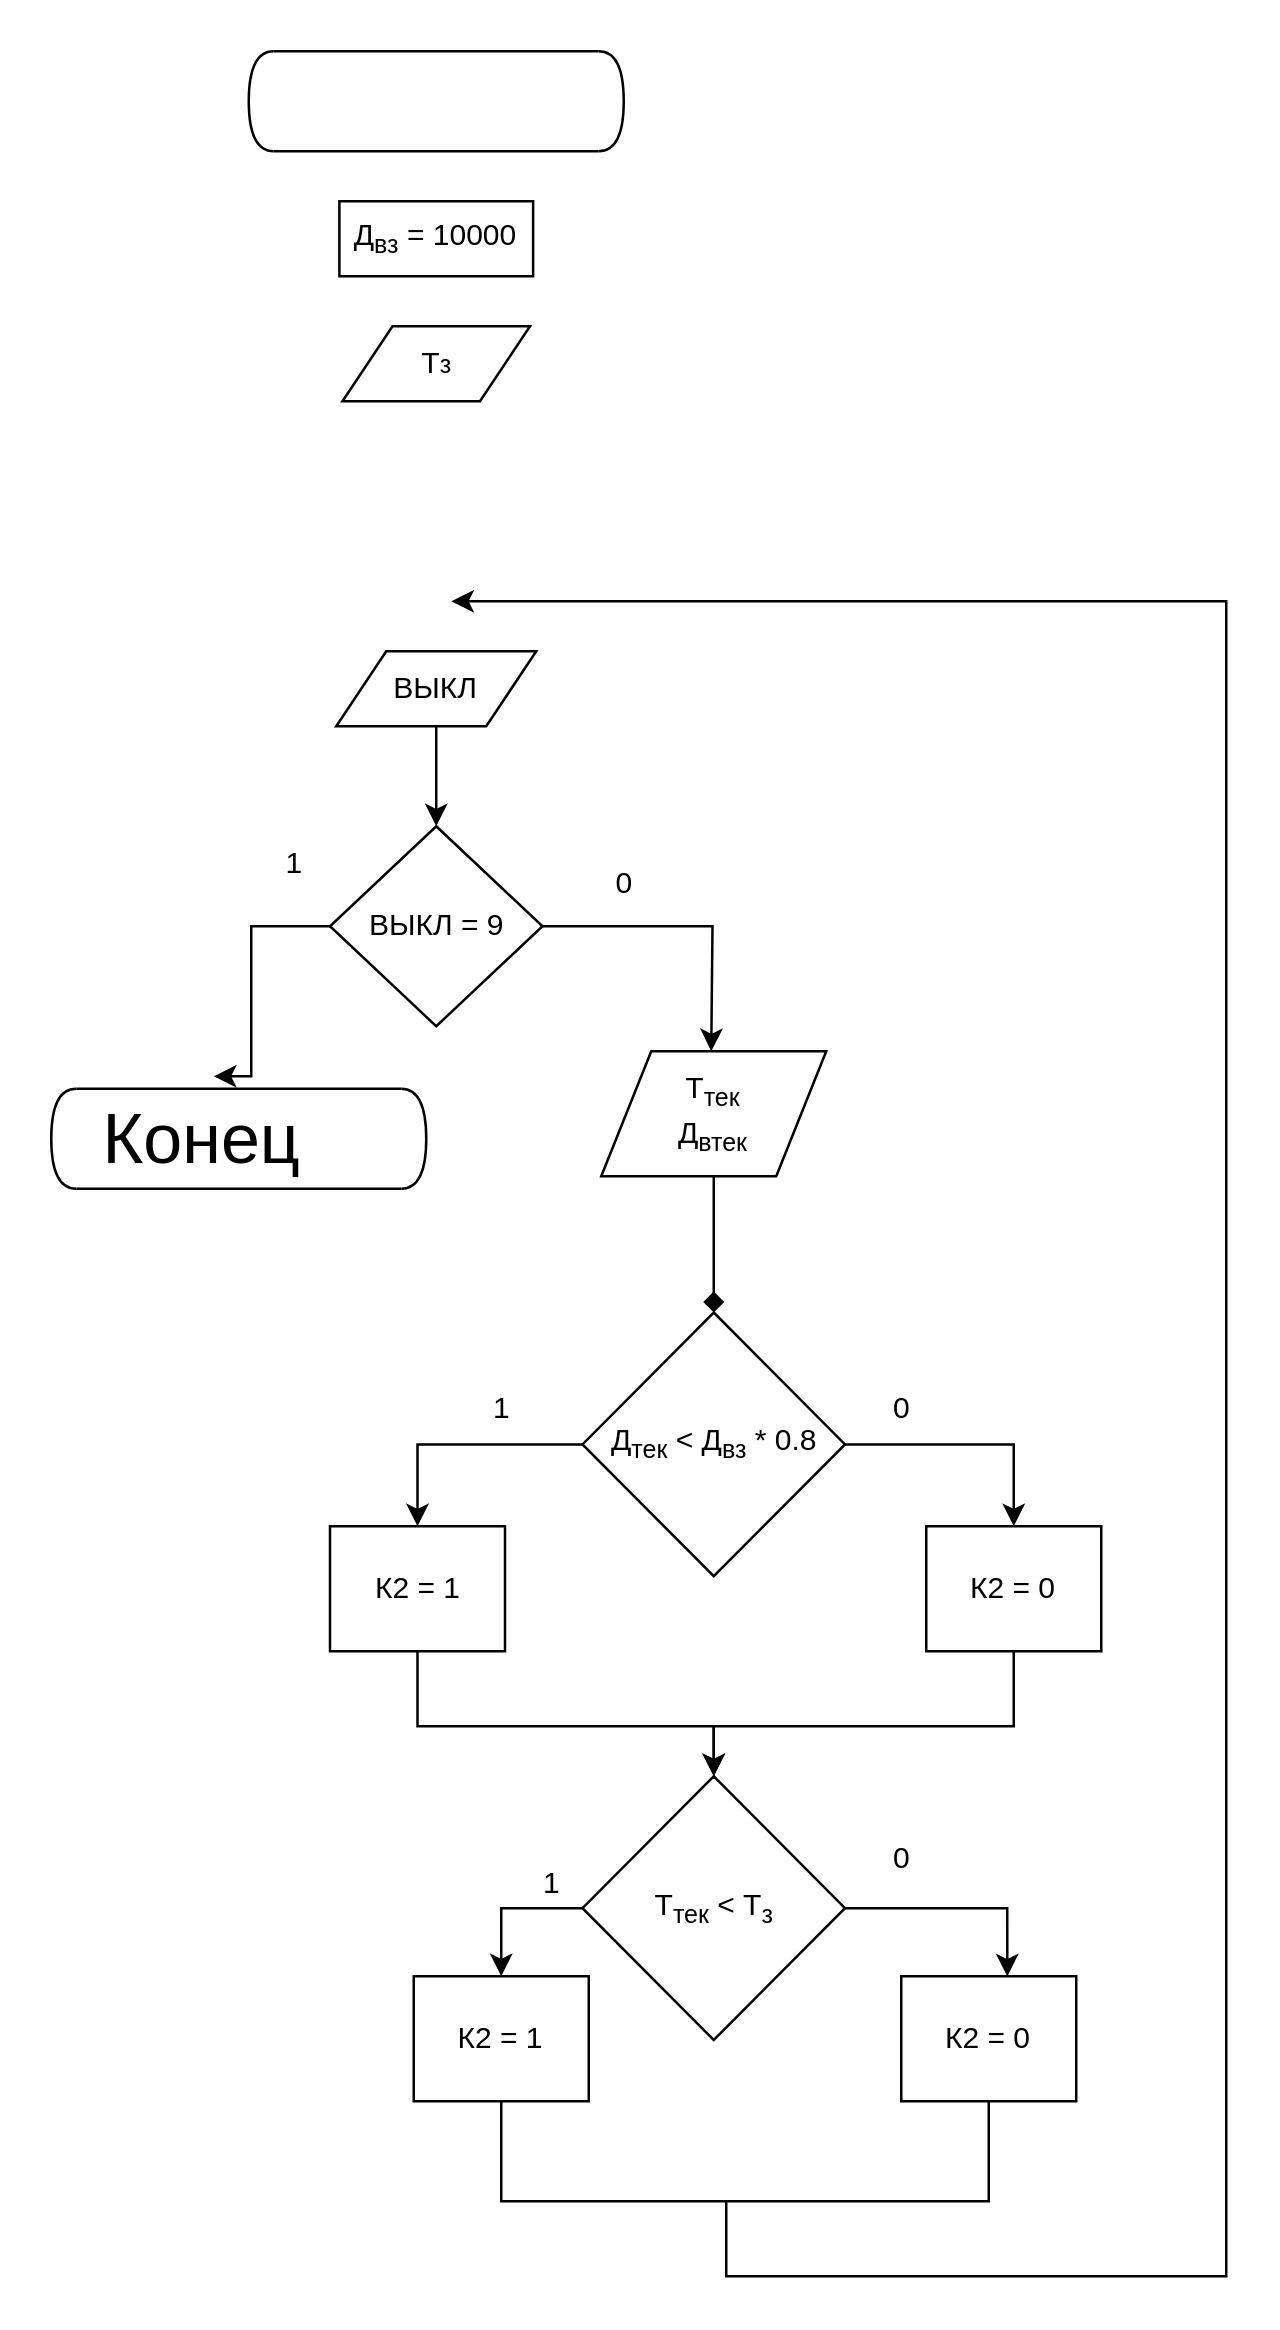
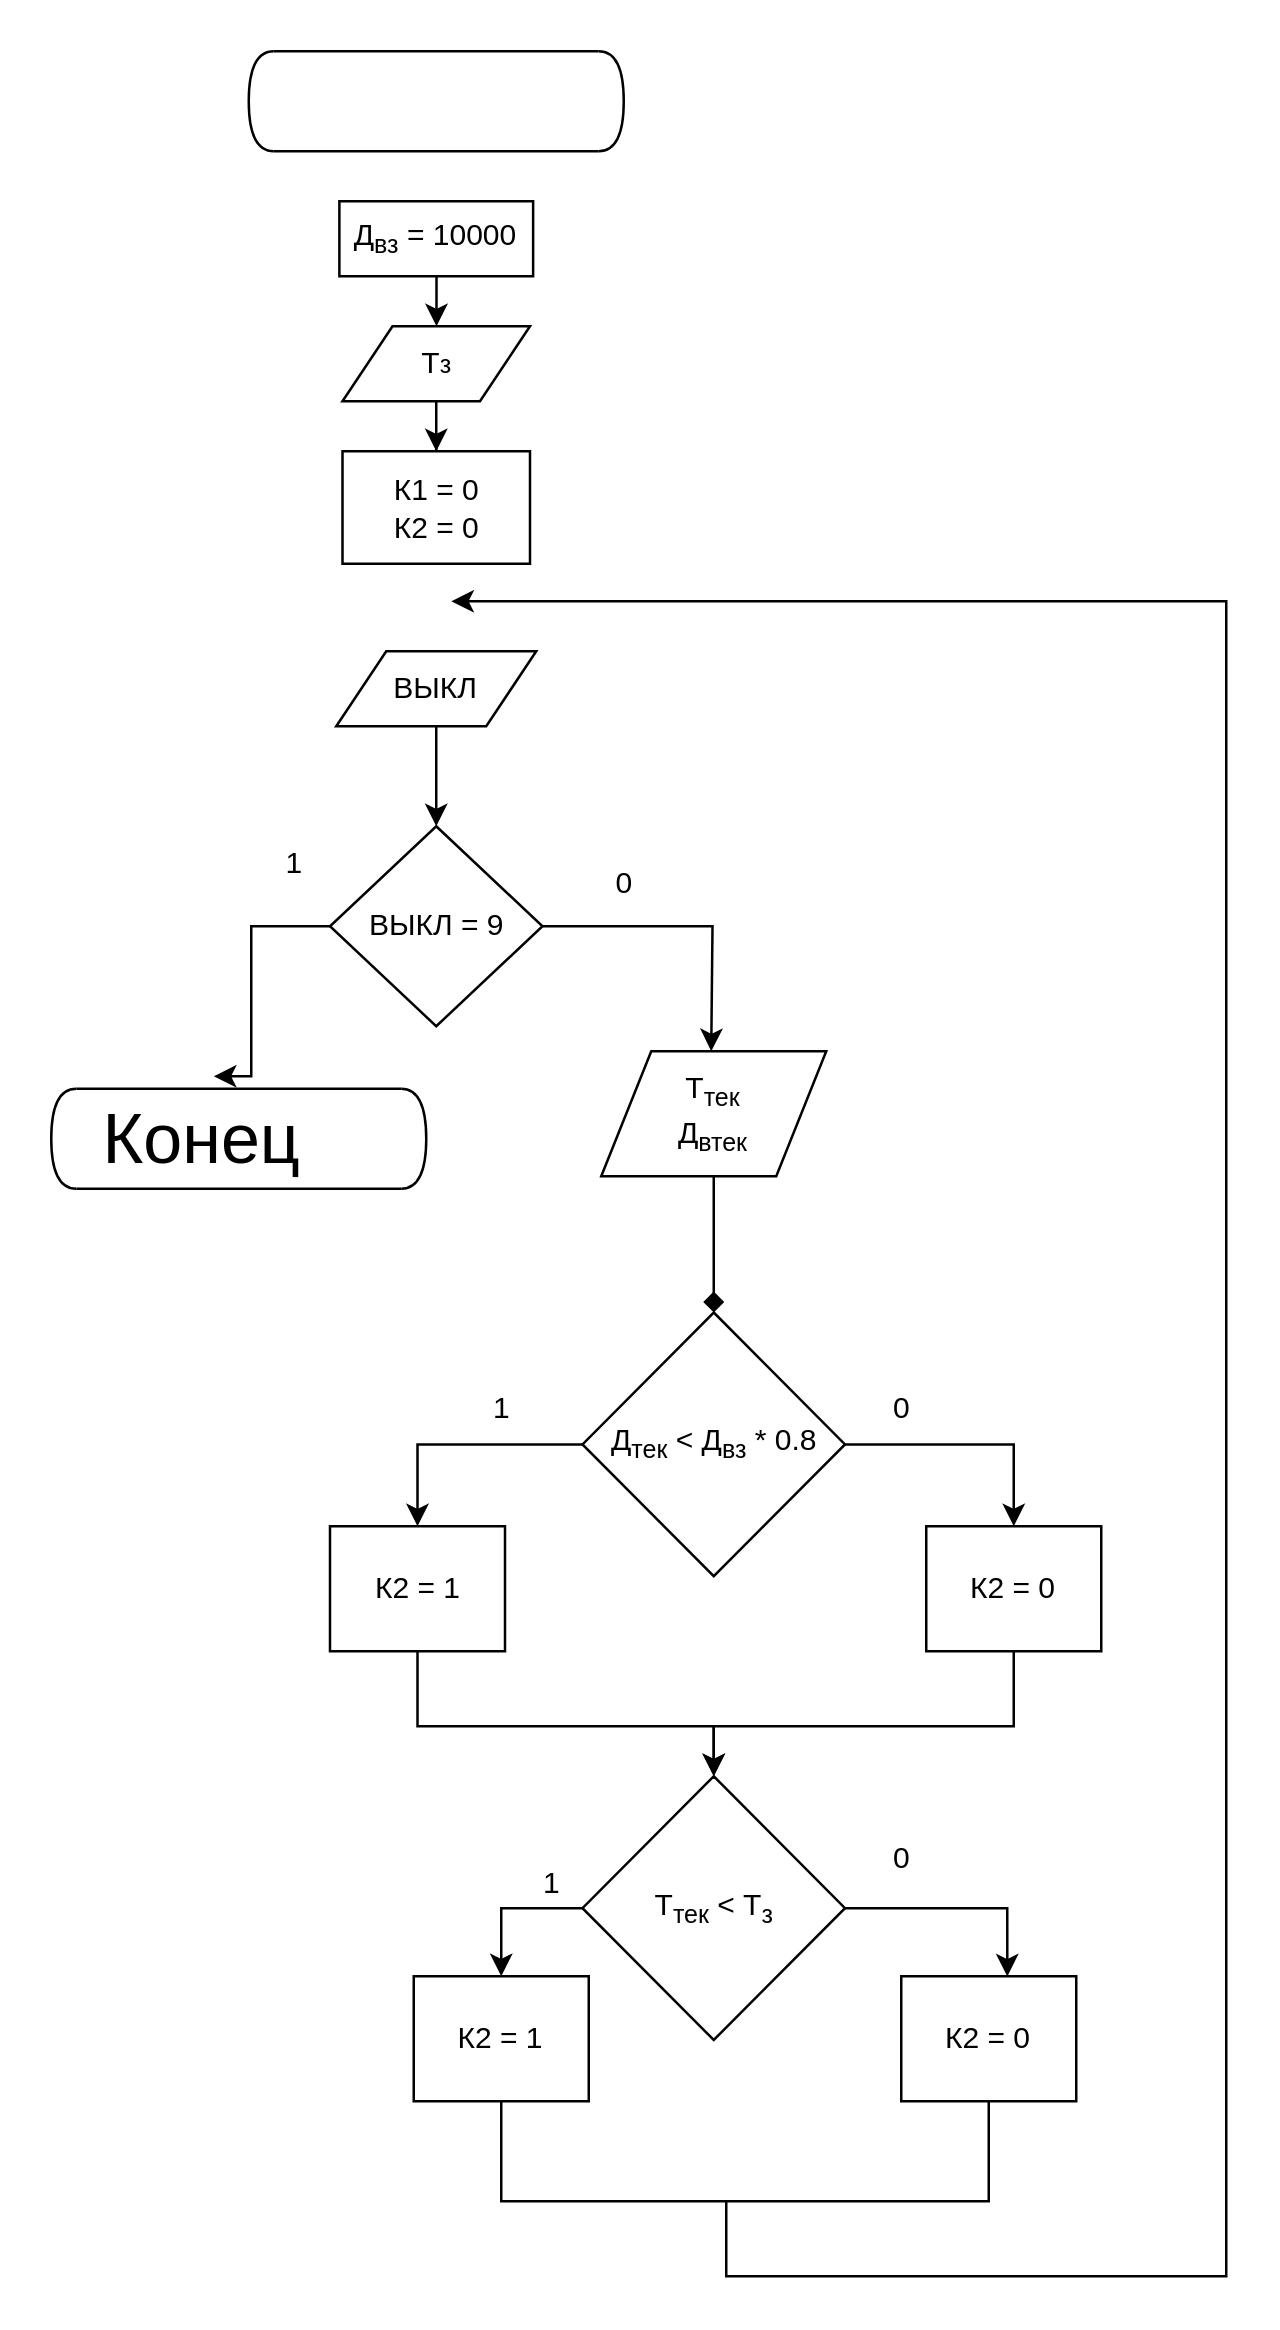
  <mxCell id="0" />
  <mxCell id="1" parent="0" />
  <mxCell id="2" value="" style="endArrow=none;html=1;rounded=0;" parent="1" edge="1"><mxGeometry width="50" height="50" relative="1" as="geometry"><mxPoint x="109" y="20" as="sourcePoint" /><mxPoint x="239" y="20" as="targetPoint" /></mxGeometry></mxCell>
  <mxCell id="3" value="" style="endArrow=none;html=1;rounded=0;" parent="1" edge="1"><mxGeometry width="50" height="50" relative="1" as="geometry"><mxPoint x="109" y="60" as="sourcePoint" /><mxPoint x="239" y="60" as="targetPoint" /><Array as="points"><mxPoint x="169" y="60" /></Array></mxGeometry></mxCell>
  <mxCell id="4" value="" style="endArrow=none;html=1;rounded=0;edgeStyle=orthogonalEdgeStyle;curved=1;" parent="1" edge="1"><mxGeometry width="50" height="50" relative="1" as="geometry"><mxPoint x="239" y="60" as="sourcePoint" /><mxPoint x="239" y="20" as="targetPoint" /><Array as="points"><mxPoint x="249" y="60" /><mxPoint x="249" y="20" /></Array></mxGeometry></mxCell>
  <mxCell id="5" value="" style="endArrow=none;html=1;rounded=0;edgeStyle=orthogonalEdgeStyle;curved=1;" parent="1" edge="1"><mxGeometry width="50" height="50" relative="1" as="geometry"><mxPoint x="109" y="60" as="sourcePoint" /><mxPoint x="109" y="20" as="targetPoint" /><Array as="points"><mxPoint x="99" y="60" /><mxPoint x="99" y="20" /></Array></mxGeometry></mxCell>
+ <mxCell id="6" value="" style="edgeStyle=orthogonalEdgeStyle;rounded=0;orthogonalLoop=1;jettySize=auto;html=1;" edge="1" parent="1" source="7" target="36"><mxGeometry relative="1" as="geometry" /></mxCell>
  <mxCell id="7" value="&lt;div&gt;&lt;span style=&quot;background-color: transparent; color: light-dark(rgb(0, 0, 0), rgb(255, 255, 255));&quot;&gt;Д&lt;/span&gt;&lt;sub style=&quot;background-color: transparent; color: light-dark(rgb(0, 0, 0), rgb(255, 255, 255));&quot;&gt;вз&lt;/sub&gt;&lt;span style=&quot;background-color: transparent; color: light-dark(rgb(0, 0, 0), rgb(255, 255, 255));&quot;&gt; = 10000&lt;/span&gt;&lt;/div&gt;" style="rounded=0;whiteSpace=wrap;html=1;" parent="1" vertex="1"><mxGeometry x="135.25" y="80" width="77.5" height="30" as="geometry" /></mxCell>
  <mxCell id="8" value="" style="edgeStyle=orthogonalEdgeStyle;rounded=0;orthogonalLoop=1;jettySize=auto;html=1;" parent="1" source="9" target="11" edge="1"><mxGeometry relative="1" as="geometry" /></mxCell>
  <mxCell id="9" value="ВЫКЛ" style="shape=parallelogram;perimeter=parallelogramPerimeter;whiteSpace=wrap;html=1;fixedSize=1;" parent="1" vertex="1"><mxGeometry x="134" y="260" width="80" height="30" as="geometry" /></mxCell>
  <mxCell id="10" style="edgeStyle=orthogonalEdgeStyle;rounded=0;orthogonalLoop=1;jettySize=auto;html=1;entryX=0.5;entryY=0;entryDx=0;entryDy=0;" parent="1" source="11" edge="1"><mxGeometry relative="1" as="geometry"><mxPoint x="284" y="420" as="targetPoint" /></mxGeometry></mxCell>
  <mxCell id="11" value="ВЫКЛ = 9" style="rhombus;whiteSpace=wrap;html=1;" parent="1" vertex="1"><mxGeometry x="131.5" y="330" width="85" height="80" as="geometry" /></mxCell>
  <mxCell id="12" value="1" style="text;html=1;align=center;verticalAlign=middle;resizable=0;points=[];autosize=1;strokeColor=none;fillColor=none;" parent="1" vertex="1"><mxGeometry x="101.5" y="330" width="30" height="30" as="geometry" /></mxCell>
  <mxCell id="13" value="0" style="text;html=1;align=center;verticalAlign=middle;resizable=0;points=[];autosize=1;strokeColor=none;fillColor=none;" parent="1" vertex="1"><mxGeometry x="234" y="338" width="30" height="30" as="geometry" /></mxCell>
  <mxCell id="14" value="" style="endArrow=none;html=1;rounded=0;" parent="1" edge="1"><mxGeometry width="50" height="50" relative="1" as="geometry"><mxPoint x="30" y="435" as="sourcePoint" /><mxPoint x="160" y="435" as="targetPoint" /></mxGeometry></mxCell>
  <mxCell id="15" value="" style="endArrow=none;html=1;rounded=0;" parent="1" edge="1"><mxGeometry width="50" height="50" relative="1" as="geometry"><mxPoint x="30" y="475" as="sourcePoint" /><mxPoint x="160" y="475" as="targetPoint" /><Array as="points"><mxPoint x="90" y="475" /></Array></mxGeometry></mxCell>
  <mxCell id="16" value="" style="endArrow=none;html=1;rounded=0;edgeStyle=orthogonalEdgeStyle;curved=1;" parent="1" edge="1"><mxGeometry width="50" height="50" relative="1" as="geometry"><mxPoint x="160" y="475" as="sourcePoint" /><mxPoint x="160" y="435" as="targetPoint" /><Array as="points"><mxPoint x="170" y="475" /><mxPoint x="170" y="435" /></Array></mxGeometry></mxCell>
  <mxCell id="17" value="" style="endArrow=none;html=1;rounded=0;edgeStyle=orthogonalEdgeStyle;curved=1;" parent="1" edge="1"><mxGeometry width="50" height="50" relative="1" as="geometry"><mxPoint x="30" y="475" as="sourcePoint" /><mxPoint x="30" y="435" as="targetPoint" /><Array as="points"><mxPoint x="20" y="475" /><mxPoint x="20" y="435" /></Array></mxGeometry></mxCell>
  <mxCell id="18" value="&lt;font style=&quot;font-size: 28px;&quot;&gt;Конец&lt;/font&gt;" style="text;html=1;align=center;verticalAlign=middle;resizable=0;points=[];autosize=1;strokeColor=none;fillColor=none;" parent="1" vertex="1"><mxGeometry x="30" y="430" width="100" height="50" as="geometry" /></mxCell>
+ <mxCell id="19" value="&lt;div&gt;К1 = 0&lt;/div&gt;&lt;div&gt;К2 = 0&lt;/div&gt;" style="rounded=0;whiteSpace=wrap;html=1;" parent="1" vertex="1"><mxGeometry x="136.5" y="180" width="75" height="45" as="geometry" /></mxCell>
  <mxCell id="20" style="edgeStyle=orthogonalEdgeStyle;rounded=0;orthogonalLoop=1;jettySize=auto;html=1;entryX=0.55;entryY=0;entryDx=0;entryDy=0;entryPerimeter=0;" parent="1" source="11" target="18" edge="1"><mxGeometry relative="1" as="geometry"><Array as="points"><mxPoint x="100" y="370" /></Array></mxGeometry></mxCell>
  <mxCell id="21" value="" style="edgeStyle=orthogonalEdgeStyle;rounded=0;orthogonalLoop=1;jettySize=auto;html=1;endArrow=diamond;" parent="1" source="22" target="25" edge="1"><mxGeometry relative="1" as="geometry" /></mxCell>
  <mxCell id="22" value="&lt;div&gt;Т&lt;sub&gt;тек&lt;/sub&gt;&lt;/div&gt;&lt;div&gt;Д&lt;sub&gt;втек&lt;/sub&gt;&lt;/div&gt;" style="shape=parallelogram;perimeter=parallelogramPerimeter;whiteSpace=wrap;html=1;fixedSize=1;" parent="1" vertex="1"><mxGeometry x="240" y="420" width="90" height="50" as="geometry" /></mxCell>
  <mxCell id="23" style="edgeStyle=orthogonalEdgeStyle;rounded=0;orthogonalLoop=1;jettySize=auto;html=1;entryX=0.5;entryY=0;entryDx=0;entryDy=0;" parent="1" source="25" target="29" edge="1"><mxGeometry relative="1" as="geometry" /></mxCell>
  <mxCell id="24" style="edgeStyle=orthogonalEdgeStyle;rounded=0;orthogonalLoop=1;jettySize=auto;html=1;entryX=0.5;entryY=0;entryDx=0;entryDy=0;" edge="1" parent="1" source="25" target="27"><mxGeometry relative="1" as="geometry"><Array as="points"><mxPoint x="167" y="577" /><mxPoint x="167" y="610" /></Array></mxGeometry></mxCell>
  <mxCell id="25" value="Д&lt;sub&gt;тек&lt;/sub&gt; &amp;lt; Д&lt;sub&gt;вз&lt;/sub&gt; * 0.8" style="rhombus;whiteSpace=wrap;html=1;" parent="1" vertex="1"><mxGeometry x="232.5" y="524.5" width="105" height="105.5" as="geometry" /></mxCell>
  <mxCell id="26" style="edgeStyle=orthogonalEdgeStyle;rounded=0;orthogonalLoop=1;jettySize=auto;html=1;entryX=0.5;entryY=0;entryDx=0;entryDy=0;" edge="1" parent="1" source="27" target="31"><mxGeometry relative="1" as="geometry"><Array as="points"><mxPoint x="166" y="690" /><mxPoint x="285" y="690" /></Array></mxGeometry></mxCell>
  <mxCell id="27" value="К2 = 1" style="rounded=0;whiteSpace=wrap;html=1;" parent="1" vertex="1"><mxGeometry x="131.5" y="610" width="70" height="50" as="geometry" /></mxCell>
  <mxCell id="28" style="edgeStyle=orthogonalEdgeStyle;rounded=0;orthogonalLoop=1;jettySize=auto;html=1;entryX=0.5;entryY=0;entryDx=0;entryDy=0;" parent="1" source="29" target="31" edge="1"><mxGeometry relative="1" as="geometry"><Array as="points"><mxPoint x="405" y="690" /><mxPoint x="285" y="690" /></Array></mxGeometry></mxCell>
  <mxCell id="29" value="К2 = 0" style="rounded=0;whiteSpace=wrap;html=1;" parent="1" vertex="1"><mxGeometry x="370" y="610" width="70" height="50" as="geometry" /></mxCell>
  <mxCell id="30" value="" style="edgeStyle=orthogonalEdgeStyle;rounded=0;orthogonalLoop=1;jettySize=auto;html=1;" parent="1" source="31" target="32" edge="1"><mxGeometry relative="1" as="geometry"><Array as="points"><mxPoint x="200" y="763" /></Array></mxGeometry></mxCell>
  <mxCell id="31" value="Т&lt;sub&gt;тек&lt;/sub&gt; &amp;lt; Т&lt;sub&gt;з&lt;/sub&gt;" style="rhombus;whiteSpace=wrap;html=1;" parent="1" vertex="1"><mxGeometry x="232.5" y="710" width="105" height="105.5" as="geometry" /></mxCell>
  <mxCell id="32" value="К2 = 1" style="rounded=0;whiteSpace=wrap;html=1;" parent="1" vertex="1"><mxGeometry x="165" y="790" width="70" height="50" as="geometry" /></mxCell>
  <mxCell id="33" value="К2 = 0" style="rounded=0;whiteSpace=wrap;html=1;" parent="1" vertex="1"><mxGeometry x="360" y="790" width="70" height="50" as="geometry" /></mxCell>
  <mxCell id="34" style="edgeStyle=orthogonalEdgeStyle;rounded=0;orthogonalLoop=1;jettySize=auto;html=1;entryX=0.606;entryY=0.002;entryDx=0;entryDy=0;entryPerimeter=0;" parent="1" source="31" target="33" edge="1"><mxGeometry relative="1" as="geometry" /></mxCell>
+ <mxCell id="35" value="" style="edgeStyle=orthogonalEdgeStyle;rounded=0;orthogonalLoop=1;jettySize=auto;html=1;" edge="1" parent="1" source="36" target="19"><mxGeometry relative="1" as="geometry" /></mxCell>
  <mxCell id="36" value="T&lt;span style=&quot;font-size: 10px;&quot;&gt;з&lt;/span&gt;" style="shape=parallelogram;perimeter=parallelogramPerimeter;whiteSpace=wrap;html=1;fixedSize=1;" vertex="1" parent="1"><mxGeometry x="136.5" y="130" width="75" height="30" as="geometry" /></mxCell>
  <mxCell id="37" value="0" style="text;html=1;align=center;verticalAlign=middle;resizable=0;points=[];autosize=1;strokeColor=none;fillColor=none;" vertex="1" parent="1"><mxGeometry x="345" y="548" width="30" height="30" as="geometry" /></mxCell>
  <mxCell id="38" value="1" style="text;html=1;align=center;verticalAlign=middle;resizable=0;points=[];autosize=1;strokeColor=none;fillColor=none;" vertex="1" parent="1"><mxGeometry x="185" y="548" width="30" height="30" as="geometry" /></mxCell>
  <mxCell id="39" value="0" style="text;html=1;align=center;verticalAlign=middle;resizable=0;points=[];autosize=1;strokeColor=none;fillColor=none;" vertex="1" parent="1"><mxGeometry x="345" y="728" width="30" height="30" as="geometry" /></mxCell>
  <mxCell id="40" value="1" style="text;html=1;align=center;verticalAlign=middle;resizable=0;points=[];autosize=1;strokeColor=none;fillColor=none;" vertex="1" parent="1"><mxGeometry x="205" y="738" width="30" height="30" as="geometry" /></mxCell>
  <mxCell id="41" value="" style="endArrow=none;html=1;rounded=0;exitX=0.5;exitY=1;exitDx=0;exitDy=0;entryX=0.5;entryY=1;entryDx=0;entryDy=0;" edge="1" parent="1" source="32" target="33"><mxGeometry width="50" height="50" relative="1" as="geometry"><mxPoint x="270" y="920" as="sourcePoint" /><mxPoint x="320" y="870" as="targetPoint" /><Array as="points"><mxPoint x="200" y="880" /><mxPoint x="300" y="880" /><mxPoint x="395" y="880" /></Array></mxGeometry></mxCell>
  <mxCell id="42" value="" style="endArrow=classic;html=1;rounded=0;" edge="1" parent="1"><mxGeometry width="50" height="50" relative="1" as="geometry"><mxPoint x="290" y="880" as="sourcePoint" /><mxPoint x="180" y="240" as="targetPoint" /><Array as="points"><mxPoint x="290" y="910" /><mxPoint x="490" y="910" /><mxPoint x="490" y="530" /><mxPoint x="490" y="240" /></Array></mxGeometry></mxCell>
